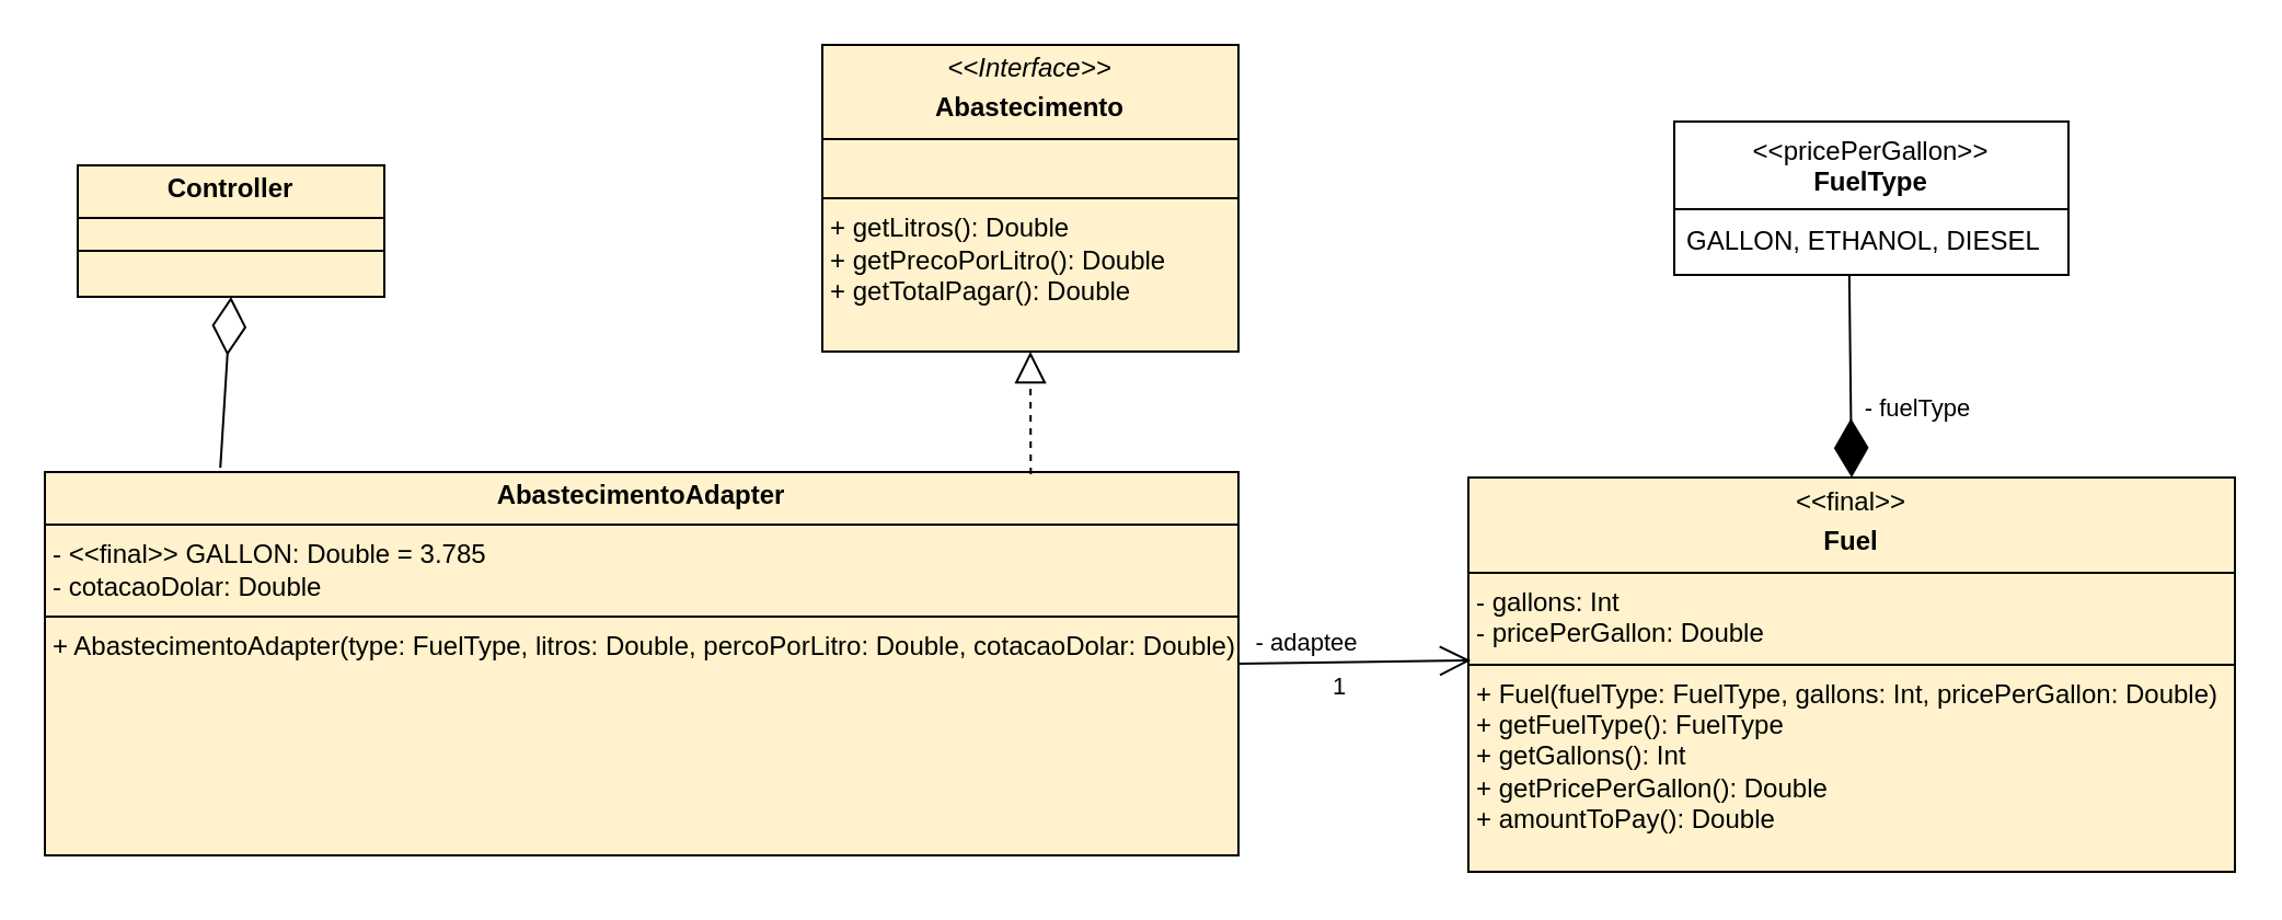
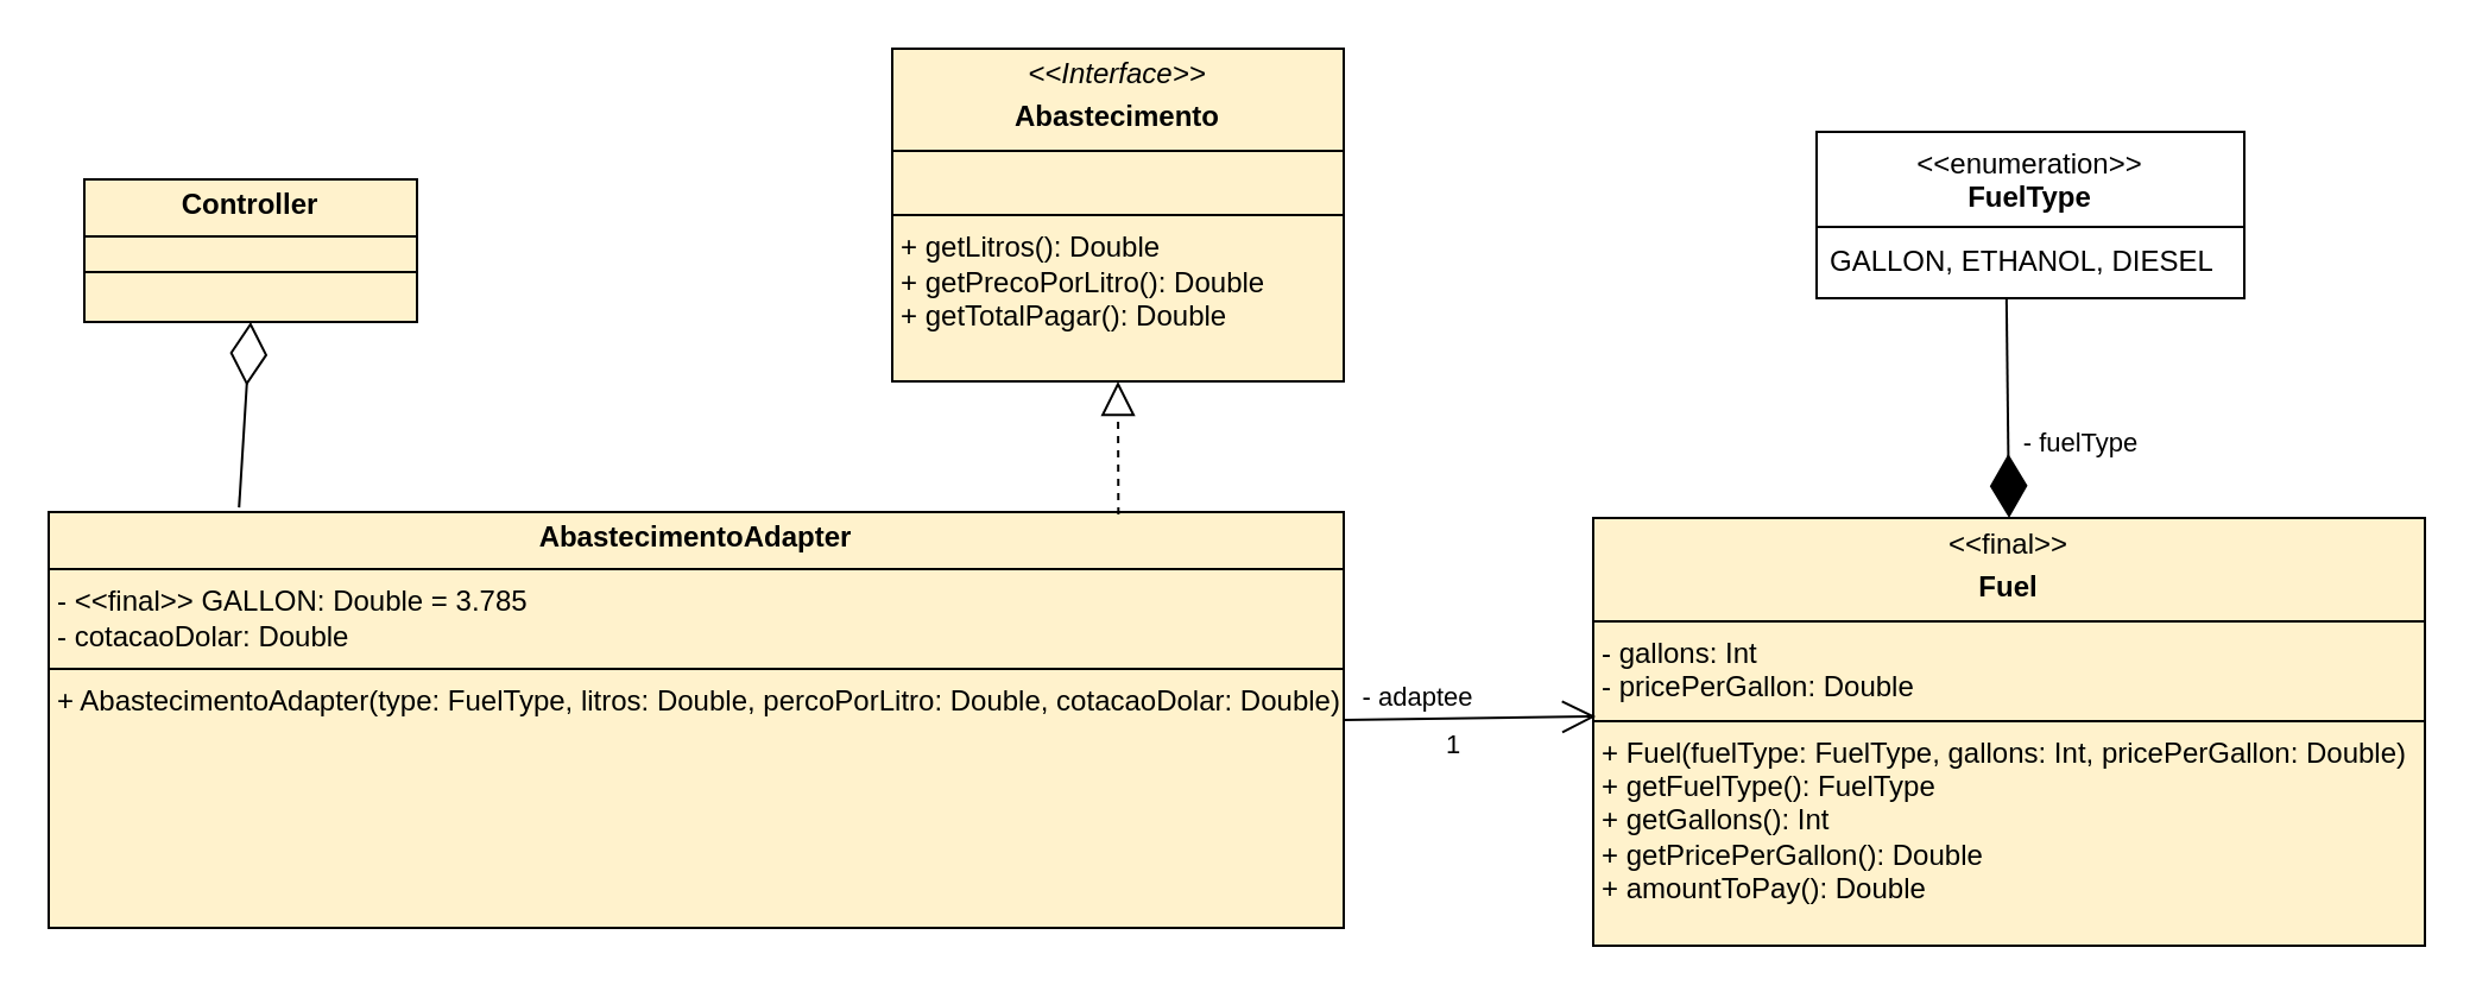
  <mxCell id="0" />
  <mxCell id="1" parent="0" />
  <mxCell id="2" value="&lt;p style=&quot;margin:0px;margin-top:4px;text-align:center;&quot;&gt;&amp;lt;&amp;lt;final&amp;gt;&amp;gt;&lt;br&gt;&lt;/p&gt;&lt;p style=&quot;margin:0px;margin-top:4px;text-align:center;&quot;&gt;&lt;b&gt;Fuel&lt;/b&gt;&lt;/p&gt;&lt;hr size=&quot;1&quot; style=&quot;border-style:solid;&quot;&gt;&lt;p style=&quot;margin:0px;margin-left:4px;&quot;&gt;- gallons: Int&lt;/p&gt;&lt;p style=&quot;margin:0px;margin-left:4px;&quot;&gt;- pricePerGallon: Double&lt;br&gt;&lt;/p&gt;&lt;hr size=&quot;1&quot; style=&quot;border-style:solid;&quot;&gt;&lt;p style=&quot;margin:0px;margin-left:4px;&quot;&gt;+ Fuel(fuelType: FuelType, gallons: Int, pricePerGallon: Double)&lt;/p&gt;&lt;p style=&quot;margin:0px;margin-left:4px;&quot;&gt;+ getFuelType(): FuelType&lt;br&gt;&lt;/p&gt;&lt;p style=&quot;margin:0px;margin-left:4px;&quot;&gt;+ getGallons(): Int&lt;/p&gt;&lt;p style=&quot;margin:0px;margin-left:4px;&quot;&gt;+ getPricePerGallon(): Double&lt;/p&gt;&lt;p style=&quot;margin:0px;margin-left:4px;&quot;&gt;+ amountToPay(): Double&lt;br&gt;&lt;/p&gt;" style="verticalAlign=top;align=left;overflow=fill;html=1;whiteSpace=wrap;fillColor=#fff2cc;strokeColor=#000000;" vertex="1" parent="1"><mxGeometry x="670" y="217.5" width="350" height="180" as="geometry" /></mxCell>
- <mxCell id="3" value="&lt;div&gt;&amp;lt;&amp;lt;pricePerGallon&amp;gt;&amp;gt;&lt;b&gt;&lt;br&gt;&lt;/b&gt;&lt;/div&gt;&lt;div&gt;&lt;b&gt;FuelType&lt;/b&gt;&lt;/div&gt;" style="swimlane;fontStyle=0;align=center;verticalAlign=top;childLayout=stackLayout;horizontal=1;startSize=40;horizontalStack=0;resizeParent=1;resizeParentMax=0;resizeLast=0;collapsible=0;marginBottom=0;html=1;whiteSpace=wrap;" vertex="1" parent="1"><mxGeometry x="764" y="55" width="180" height="70" as="geometry" /></mxCell>
+ <mxCell id="3" value="&lt;div&gt;&amp;lt;&amp;lt;enumeration&amp;gt;&amp;gt;&lt;b&gt;&lt;br&gt;&lt;/b&gt;&lt;/div&gt;&lt;div&gt;&lt;b&gt;FuelType&lt;/b&gt;&lt;/div&gt;" style="swimlane;fontStyle=0;align=center;verticalAlign=top;childLayout=stackLayout;horizontal=1;startSize=40;horizontalStack=0;resizeParent=1;resizeParentMax=0;resizeLast=0;collapsible=0;marginBottom=0;html=1;whiteSpace=wrap;" vertex="1" parent="1"><mxGeometry x="764" y="55" width="180" height="70" as="geometry" /></mxCell>
  <mxCell id="4" value="GALLON, ETHANOL, DIESEL" style="text;html=1;strokeColor=none;fillColor=none;align=left;verticalAlign=middle;spacingLeft=4;spacingRight=4;overflow=hidden;rotatable=0;points=[[0,0.5],[1,0.5]];portConstraint=eastwest;whiteSpace=wrap;" vertex="1" parent="3"><mxGeometry y="40" width="180" height="30" as="geometry" /></mxCell>
  <mxCell id="5" value="" style="endArrow=diamondThin;endFill=1;endSize=24;html=1;rounded=0;exitX=0.444;exitY=1;exitDx=0;exitDy=0;exitPerimeter=0;entryX=0.5;entryY=0;entryDx=0;entryDy=0;" edge="1" parent="1" source="4" target="2"><mxGeometry width="160" relative="1" as="geometry"><mxPoint x="680" y="305" as="sourcePoint" /><mxPoint x="840" y="305" as="targetPoint" /></mxGeometry></mxCell>
  <mxCell id="6" value="- fuelType" style="edgeLabel;html=1;align=center;verticalAlign=middle;resizable=0;points=[];" vertex="1" connectable="0" parent="5"><mxGeometry x="0.323" y="1" relative="1" as="geometry"><mxPoint x="29" as="offset" /></mxGeometry></mxCell>
  <mxCell id="7" value="&lt;p style=&quot;margin:0px;margin-top:4px;text-align:center;&quot;&gt;&lt;i&gt;&amp;lt;&amp;lt;Interface&amp;gt;&amp;gt;&lt;/i&gt;&lt;b&gt;&lt;br&gt;&lt;/b&gt;&lt;/p&gt;&lt;p style=&quot;margin:0px;margin-top:4px;text-align:center;&quot;&gt;&lt;b&gt;Abastecimento&lt;/b&gt;&lt;br&gt;&lt;/p&gt;&lt;hr size=&quot;1&quot; style=&quot;border-style:solid;&quot;&gt;&lt;br&gt;&lt;hr size=&quot;1&quot; style=&quot;border-style:solid;&quot;&gt;&lt;p style=&quot;margin:0px;margin-left:4px;&quot;&gt;+ getLitros(): Double&lt;/p&gt;&lt;p style=&quot;margin:0px;margin-left:4px;&quot;&gt;+ getPrecoPorLitro(): Double&lt;/p&gt;&lt;p style=&quot;margin:0px;margin-left:4px;&quot;&gt;+ getTotalPagar(): Double&lt;br&gt;&lt;/p&gt;" style="verticalAlign=top;align=left;overflow=fill;html=1;whiteSpace=wrap;strokeColor=#000000;fontFamily=Helvetica;fontSize=12;fontColor=default;fillColor=#fff2cc;" vertex="1" parent="1"><mxGeometry x="375" y="20" width="190" height="140" as="geometry" /></mxCell>
  <mxCell id="8" value="&lt;p style=&quot;margin:0px;margin-top:4px;text-align:center;&quot;&gt;&lt;b&gt;AbastecimentoAdapter&lt;/b&gt;&lt;/p&gt;&lt;hr size=&quot;1&quot; style=&quot;border-style:solid;&quot;&gt;&lt;p style=&quot;margin:0px;margin-left:4px;&quot;&gt;- &amp;lt;&amp;lt;final&amp;gt;&amp;gt; GALLON: Double = 3.785&lt;/p&gt;&lt;p style=&quot;margin:0px;margin-left:4px;&quot;&gt;- cotacaoDolar: Double&lt;br&gt;&lt;/p&gt;&lt;hr size=&quot;1&quot; style=&quot;border-style:solid;&quot;&gt;&lt;p style=&quot;margin:0px;margin-left:4px;&quot;&gt;+ AbastecimentoAdapter(type: FuelType, litros: Double, percoPorLitro: Double, cotacaoDolar: Double)&lt;br&gt;&lt;/p&gt;" style="verticalAlign=top;align=left;overflow=fill;html=1;whiteSpace=wrap;strokeColor=#000000;fontFamily=Helvetica;fontSize=12;fontColor=default;fillColor=#fff2cc;" vertex="1" parent="1"><mxGeometry x="20" y="215" width="545" height="175" as="geometry" /></mxCell>
  <mxCell id="9" value="" style="endArrow=block;dashed=1;endFill=0;endSize=12;html=1;rounded=0;exitX=0.826;exitY=0.006;exitDx=0;exitDy=0;entryX=0.5;entryY=1;entryDx=0;entryDy=0;exitPerimeter=0;" edge="1" parent="1" source="8" target="7"><mxGeometry width="160" relative="1" as="geometry"><mxPoint x="680" y="185" as="sourcePoint" /><mxPoint x="840" y="185" as="targetPoint" /></mxGeometry></mxCell>
  <mxCell id="10" value="" style="endArrow=open;endFill=1;endSize=12;html=1;rounded=0;exitX=1;exitY=0.5;exitDx=0;exitDy=0;entryX=0.003;entryY=0.464;entryDx=0;entryDy=0;entryPerimeter=0;" edge="1" parent="1" source="8" target="2"><mxGeometry width="160" relative="1" as="geometry"><mxPoint x="680" y="185" as="sourcePoint" /><mxPoint x="840" y="185" as="targetPoint" /></mxGeometry></mxCell>
  <mxCell id="11" value="- adaptee" style="edgeLabel;html=1;align=center;verticalAlign=middle;resizable=0;points=[];" vertex="1" connectable="0" parent="10"><mxGeometry x="-0.452" relative="1" as="geometry"><mxPoint x="2" y="-10" as="offset" /></mxGeometry></mxCell>
  <mxCell id="12" value="1" style="edgeLabel;html=1;align=center;verticalAlign=middle;resizable=0;points=[];" vertex="1" connectable="0" parent="10"><mxGeometry x="-0.835" y="-3" relative="1" as="geometry"><mxPoint x="36" y="7" as="offset" /></mxGeometry></mxCell>
  <mxCell id="13" value="&lt;p style=&quot;margin:0px;margin-top:4px;text-align:center;&quot;&gt;&lt;b&gt;Controller&lt;/b&gt;&lt;/p&gt;&lt;hr size=&quot;1&quot; style=&quot;border-style:solid;&quot;&gt;&lt;div style=&quot;height:2px;&quot;&gt;&lt;/div&gt;&lt;hr size=&quot;1&quot; style=&quot;border-style:solid;&quot;&gt;&lt;div style=&quot;height:2px;&quot;&gt;&lt;/div&gt;" style="verticalAlign=top;align=left;overflow=fill;html=1;whiteSpace=wrap;strokeColor=#000000;fontFamily=Helvetica;fontSize=12;fontColor=default;fillColor=#fff2cc;" vertex="1" parent="1"><mxGeometry x="35" y="75" width="140" height="60" as="geometry" /></mxCell>
  <mxCell id="14" value="" style="endArrow=diamondThin;endFill=0;endSize=24;html=1;rounded=0;entryX=0.5;entryY=1;entryDx=0;entryDy=0;exitX=0.147;exitY=-0.011;exitDx=0;exitDy=0;exitPerimeter=0;" edge="1" parent="1" source="8" target="13"><mxGeometry width="160" relative="1" as="geometry"><mxPoint x="410" y="185" as="sourcePoint" /><mxPoint x="570" y="185" as="targetPoint" /></mxGeometry></mxCell>
